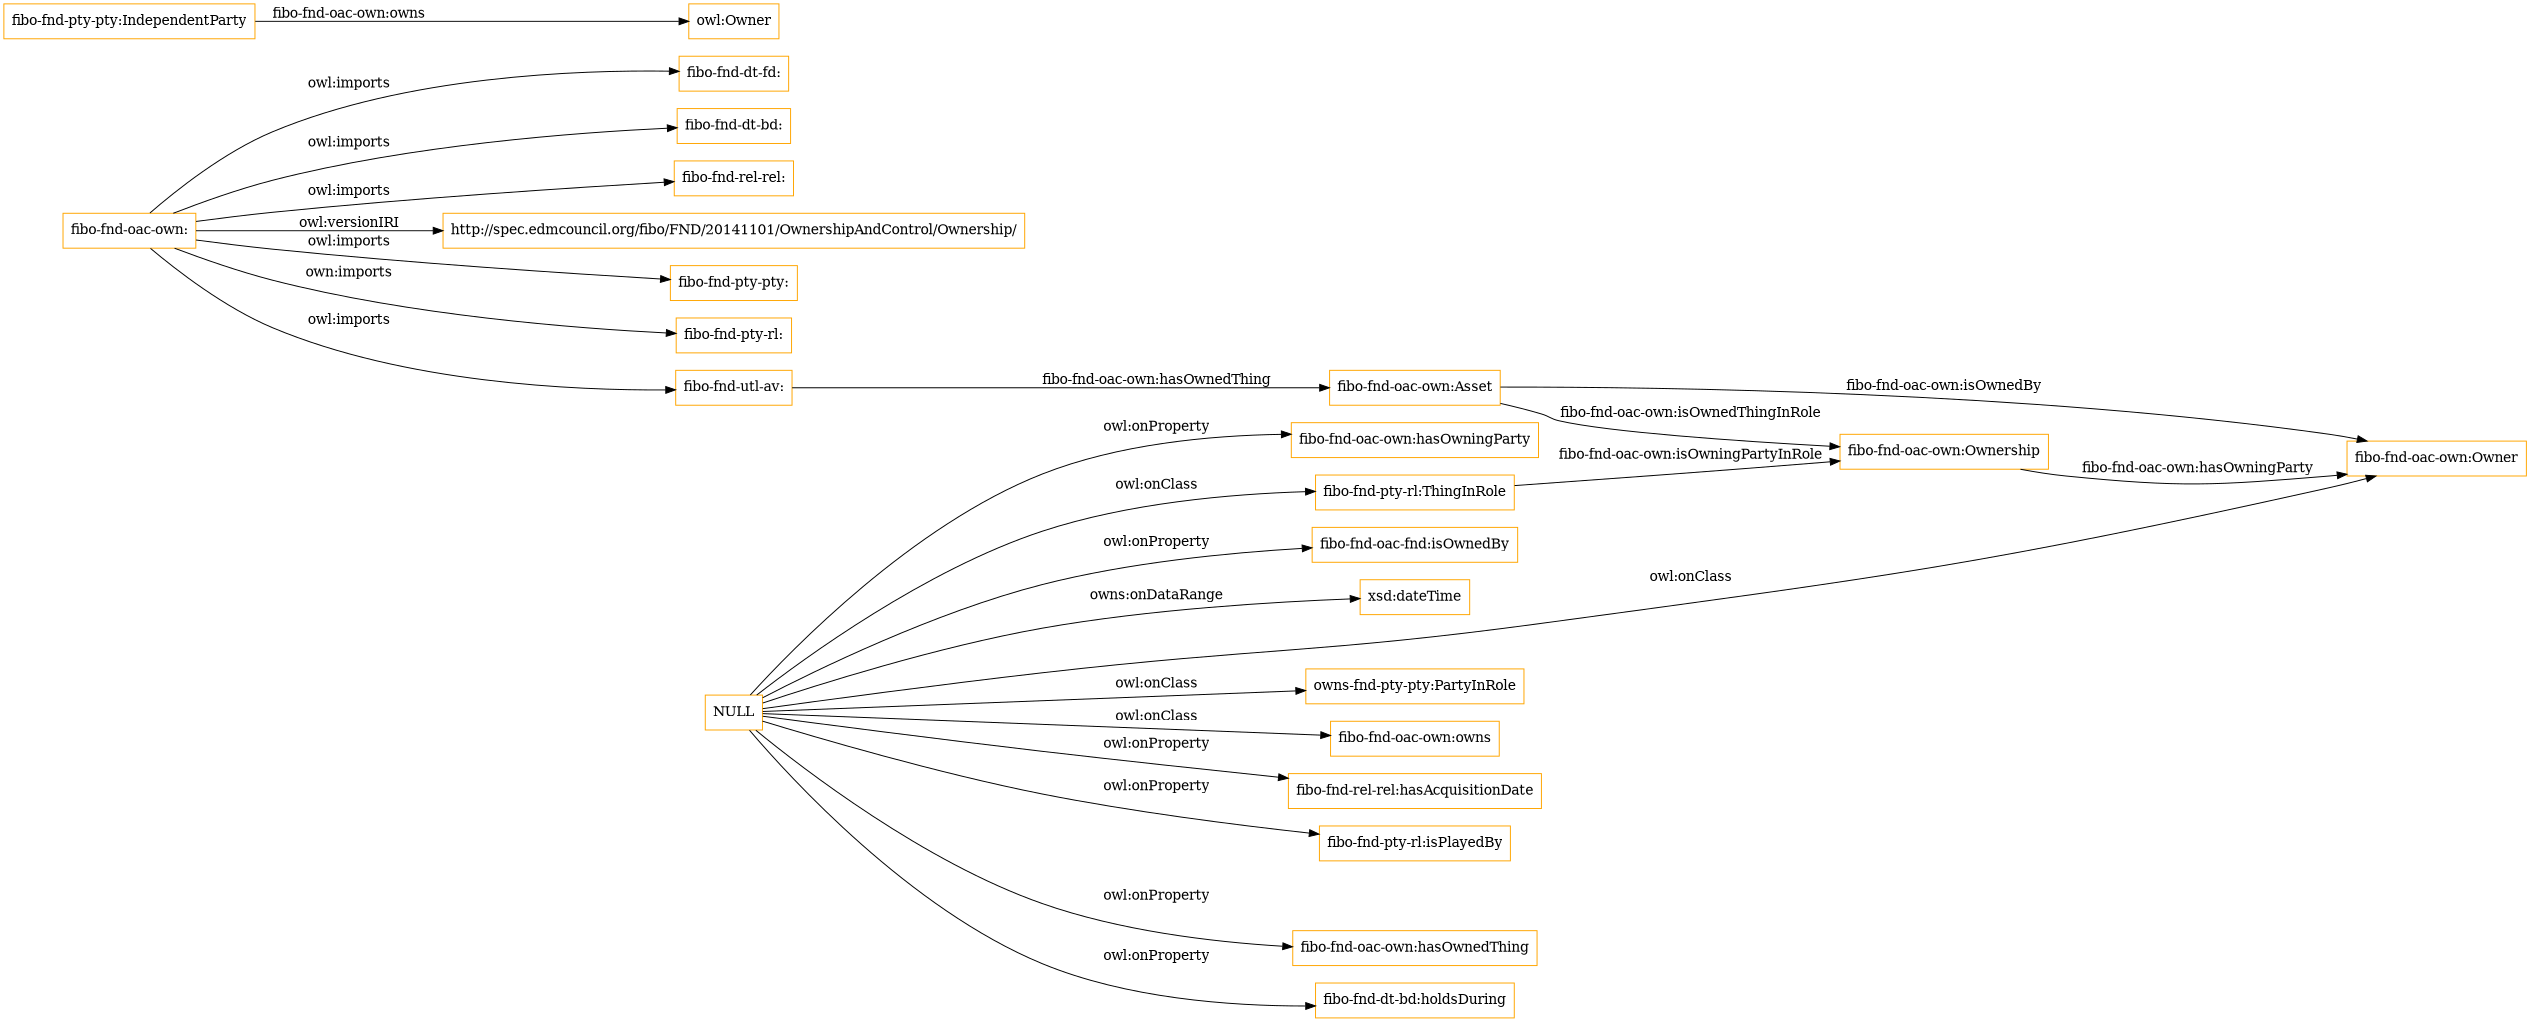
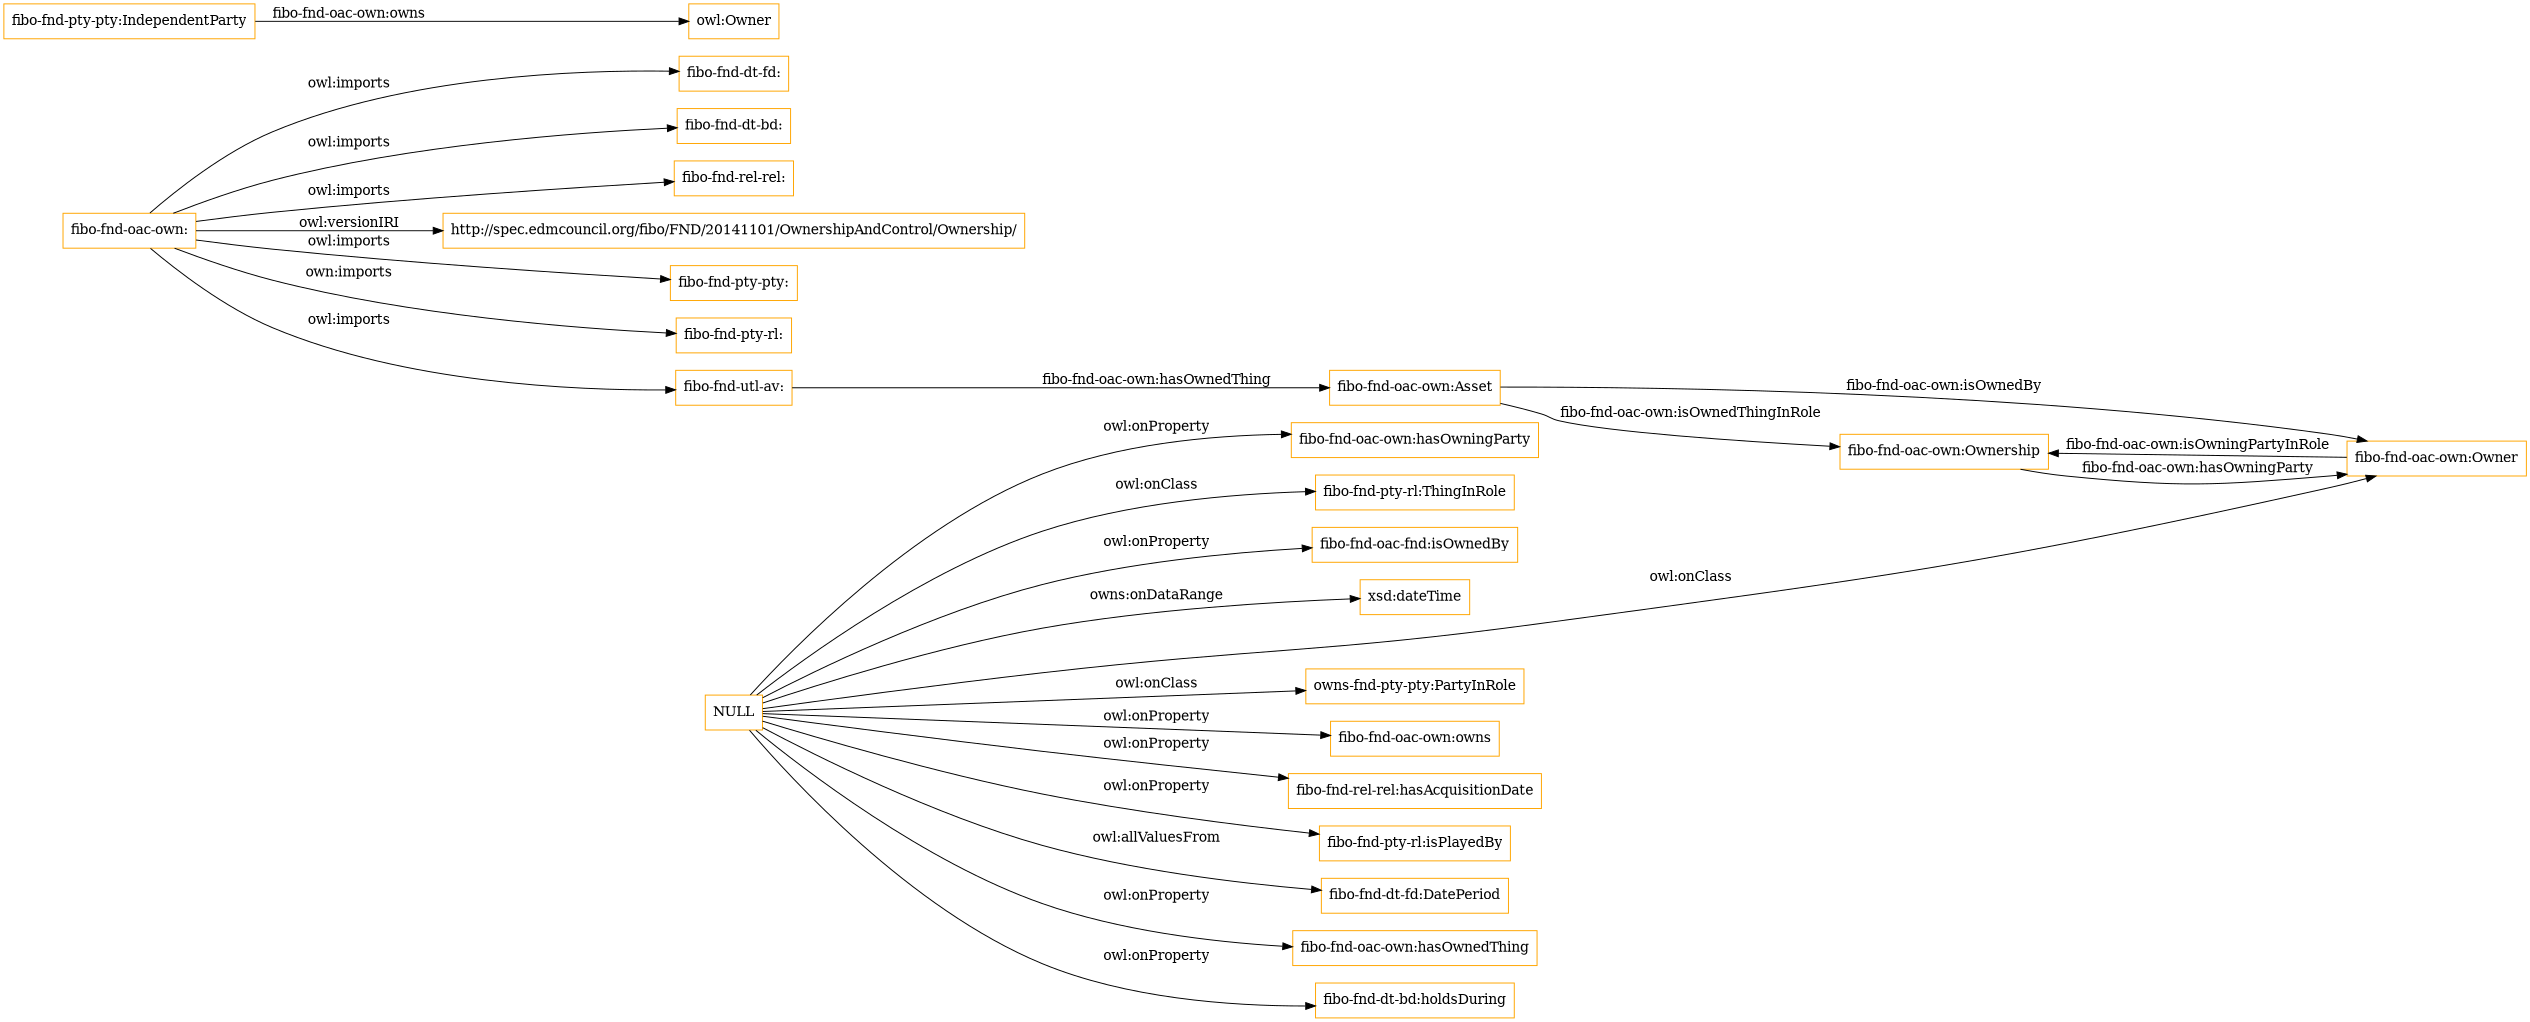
  digraph {
    rankdir=LR
    node [color=orange shape=rectangle]
    "fibo-fnd-oac-own:Ownership"
    "fibo-fnd-oac-own:Owner"
    "fibo-fnd-oac-own:Asset"
    "fibo-fnd-oac-own:"
    "fibo-fnd-dt-fd:"
    "fibo-fnd-dt-bd:"
    "fibo-fnd-rel-rel:"
    "http://spec.edmcouncil.org/fibo/FND/20141101/OwnershipAndControl/Ownership/"
    "fibo-fnd-pty-pty:"
    "fibo-fnd-pty-rl:"
    "fibo-fnd-utl-av:"
    NULL
    n13 [label="fibo-fnd-oac-fnd:isOwnedBy"]
    "xsd:dateTime"
    "fibo-fnd-pty-rl:ThingInRole"
    n16 [label="owns-fnd-pty-pty:PartyInRole"]
    "fibo-fnd-oac-own:owns"
    "fibo-fnd-rel-rel:hasAcquisitionDate"
    "fibo-fnd-pty-rl:isPlayedBy"
+   "fibo-fnd-dt-fd:DatePeriod"
    "fibo-fnd-oac-own:hasOwnedThing"
    "fibo-fnd-dt-bd:holdsDuring"
    "fibo-fnd-oac-own:hasOwningParty"
    n24 [label="owl:Owner"]
    "fibo-fnd-pty-pty:IndependentParty"
    "fibo-fnd-oac-own:Ownership" -> "fibo-fnd-oac-own:Owner" [label="fibo-fnd-oac-own:hasOwningParty"]
-   "fibo-fnd-pty-rl:ThingInRole" -> "fibo-fnd-oac-own:Ownership" [label="fibo-fnd-oac-own:isOwningPartyInRole"]
+   "fibo-fnd-oac-own:Owner" -> "fibo-fnd-oac-own:Ownership" [label="fibo-fnd-oac-own:isOwningPartyInRole"]
    "fibo-fnd-oac-own:Asset" -> "fibo-fnd-oac-own:Ownership" [label="fibo-fnd-oac-own:isOwnedThingInRole"]
    "fibo-fnd-oac-own:Asset" -> "fibo-fnd-oac-own:Owner" [label="fibo-fnd-oac-own:isOwnedBy"]
    "fibo-fnd-oac-own:" -> "fibo-fnd-dt-fd:" [label="owl:imports"]
    "fibo-fnd-oac-own:" -> "fibo-fnd-dt-bd:" [label="owl:imports"]
    "fibo-fnd-oac-own:" -> "fibo-fnd-rel-rel:" [label="owl:imports"]
    "fibo-fnd-oac-own:" -> "http://spec.edmcouncil.org/fibo/FND/20141101/OwnershipAndControl/Ownership/" [label="owl:versionIRI"]
    "fibo-fnd-oac-own:" -> "fibo-fnd-pty-pty:" [label="owl:imports"]
    "fibo-fnd-oac-own:" -> "fibo-fnd-pty-rl:" [label="own:imports"]
    "fibo-fnd-oac-own:" -> "fibo-fnd-utl-av:" [label="owl:imports"]
    "fibo-fnd-utl-av:" -> "fibo-fnd-oac-own:Asset" [label="fibo-fnd-oac-own:hasOwnedThing"]
    NULL -> "fibo-fnd-oac-own:Owner" [label="owl:onClass"]
    NULL -> n13 [label="owl:onProperty"]
    NULL -> "xsd:dateTime" [label="owns:onDataRange"]
    NULL -> "fibo-fnd-pty-rl:ThingInRole" [label="owl:onClass"]
    NULL -> n16 [label="owl:onClass"]
-   NULL -> "fibo-fnd-oac-own:owns" [label="owl:onClass"]
+   NULL -> "fibo-fnd-oac-own:owns" [label="owl:onProperty"]
    NULL -> "fibo-fnd-rel-rel:hasAcquisitionDate" [label="owl:onProperty"]
    NULL -> "fibo-fnd-pty-rl:isPlayedBy" [label="owl:onProperty"]
+   NULL -> "fibo-fnd-dt-fd:DatePeriod" [label="owl:allValuesFrom"]
    NULL -> "fibo-fnd-oac-own:hasOwnedThing" [label="owl:onProperty"]
    NULL -> "fibo-fnd-dt-bd:holdsDuring" [label="owl:onProperty"]
    NULL -> "fibo-fnd-oac-own:hasOwningParty" [label="owl:onProperty"]
    "fibo-fnd-pty-pty:IndependentParty" -> n24 [label="fibo-fnd-oac-own:owns"]
  }
